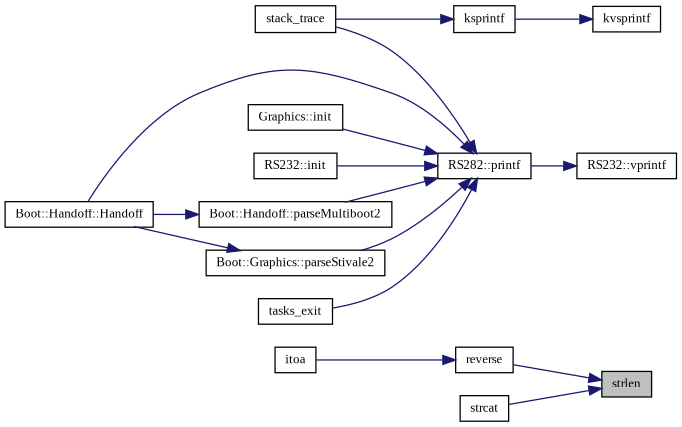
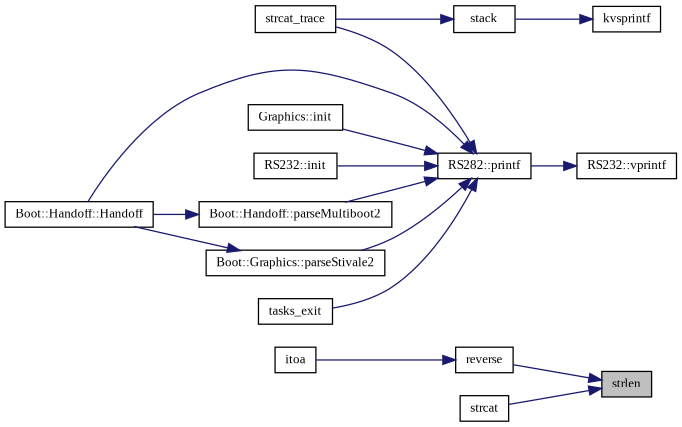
  digraph {
    fontname="Liberation Serif"
    rankdir=RL
    node [color=black fillcolor=white fontname="Liberation Serif" fontsize=10 shape=record style=filled]
    edge [color=midnightblue dir=back fontname="Liberation Serif" fontsize=10 labelfontname=Helvetica labelfontsize=10 style=solid]
    n1 [fillcolor=grey75 fontcolor=black height=0.2 label=strlen width=0.4]
    n2 [height=0.2 label=reverse width=0.4]
    n3 [height=0.2 label=strcat width=0.4]
    n4 [height=0.2 label=itoa width=0.4]
    n5 [height=0.2 label=kvsprintf width=0.4]
-   n6 [height=0.2 label=ksprintf width=0.4]
+   n6 [height=0.2 label=stack width=0.4]
    n7 [height=0.2 label="RS232::vprintf" width=0.4]
    n8 [height=0.2 label="RS282::printf" width=0.4]
-   n9 [height=0.2 label=stack_trace width=0.4]
+   n9 [height=0.2 label=strcat_trace width=0.4]
    n10 [height=0.2 label="Boot::Handoff::Handoff" width=0.4]
    n11 [height=0.2 label="Graphics::init" width=0.4]
    n12 [height=0.2 label="RS232::init" width=0.4]
    n13 [height=0.2 label="Boot::Handoff::parseMultiboot2" width=0.4]
    n14 [height=0.2 label="Boot::Graphics::parseStivale2" width=0.4]
    n15 [height=0.2 label=tasks_exit width=0.4]
    n1 -> n2
    n1 -> n3
    n2 -> n4
    n5 -> n6
    n6 -> n9
    n7 -> n8
    n8 -> n9
    n8 -> n10
    n8 -> n11
    n8 -> n12
    n8 -> n13
    n8 -> n14
    n8 -> n15
    n13 -> n10
    n14 -> n10
  }
